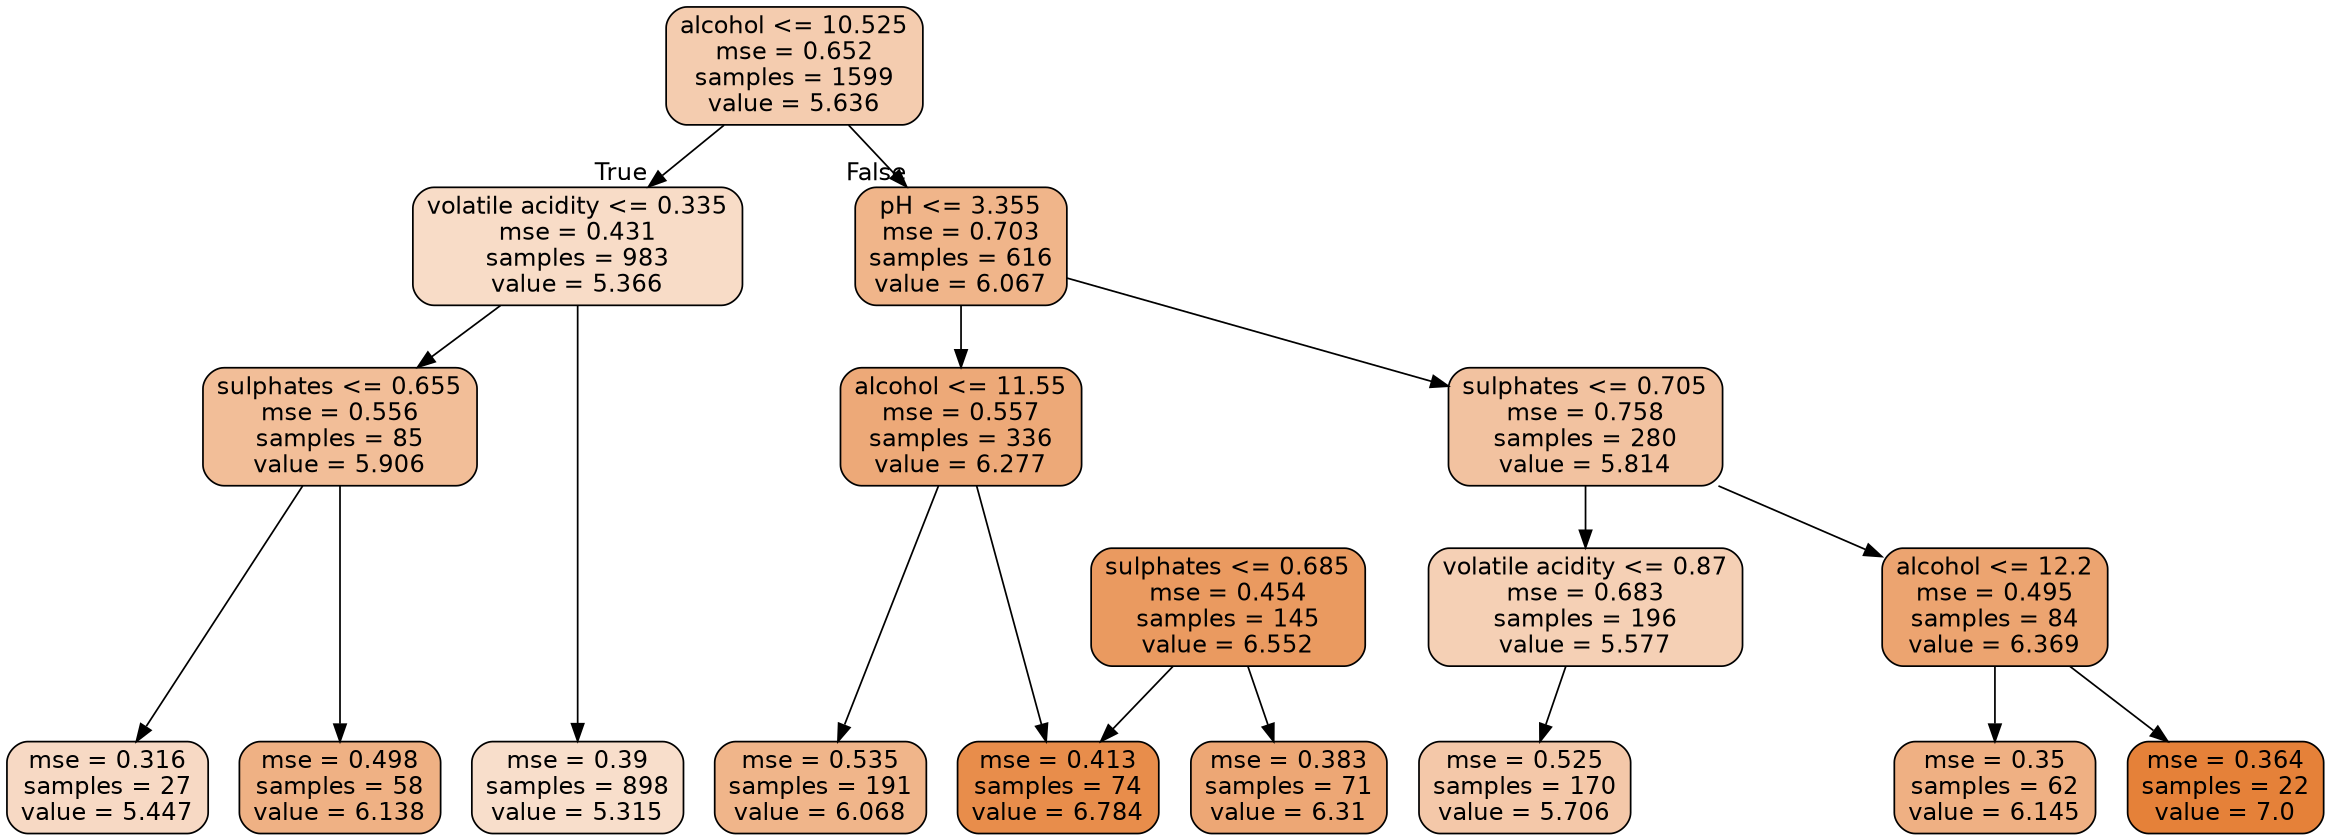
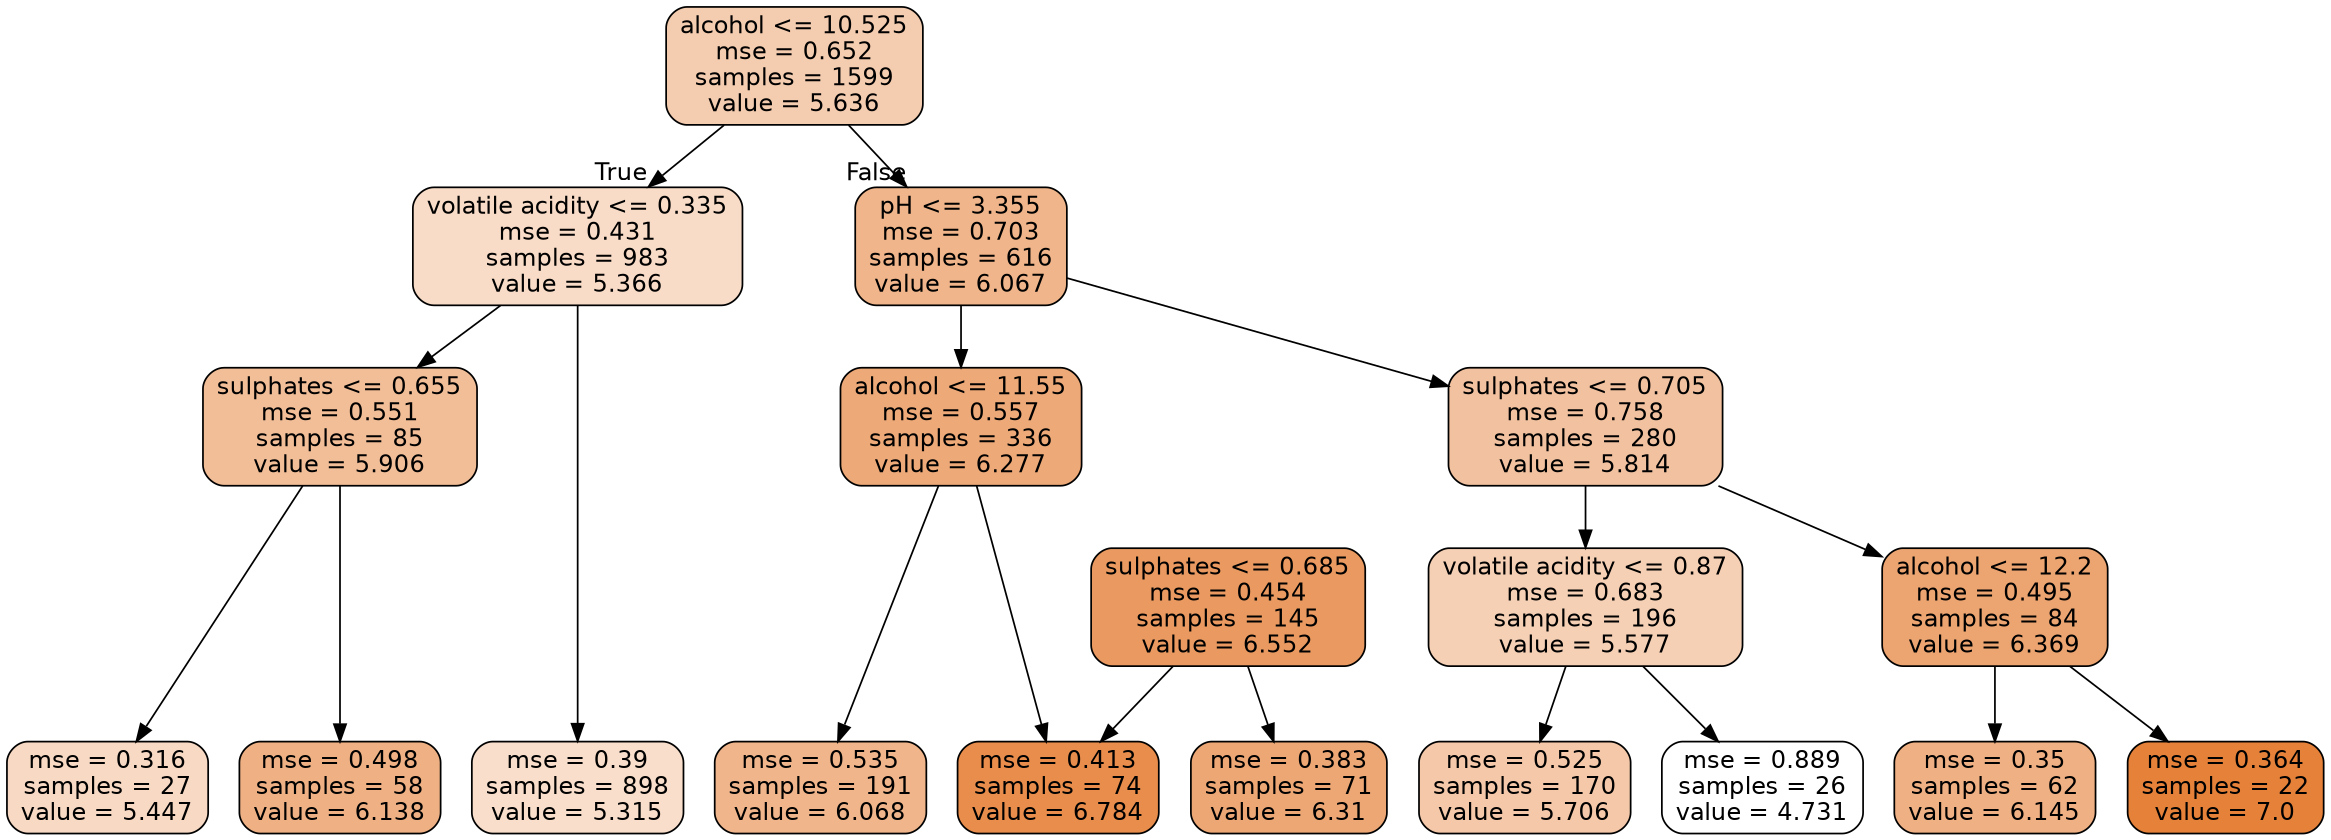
  digraph {
    ranksep=equally
    splines=polyline
    node [color=black fillcolor="#e5813996" fontname=helvetica shape=box style="filled, rounded"]
    edge [fontname=helvetica]
    n1 [fillcolor="#e5813966" label="alcohol <= 10.525\nmse = 0.652\nsamples = 1599\nvalue = 5.636"]
    n2 [fillcolor="#e5813947" label="volatile acidity <= 0.335\nmse = 0.431\nsamples = 983\nvalue = 5.366"]
    n3 [label="pH <= 3.355\nmse = 0.703\nsamples = 616\nvalue = 6.067"]
-   n4 [fillcolor="#e5813984" label="sulphates <= 0.655\nmse = 0.556\nsamples = 85\nvalue = 5.906"]
+   n4 [fillcolor="#e5813984" label="sulphates <= 0.655\nmse = 0.551\nsamples = 85\nvalue = 5.906"]
    n5 [fillcolor="#e58139ae" label="alcohol <= 11.55\nmse = 0.557\nsamples = 336\nvalue = 6.277"]
    n6 [fillcolor="#e581397a" label="sulphates <= 0.705\nmse = 0.758\nsamples = 280\nvalue = 5.814"]
    n7 [fillcolor="#e58139cd" label="sulphates <= 0.685\nmse = 0.454\nsamples = 145\nvalue = 6.552"]
    n8 [fillcolor="#e581395f" label="volatile acidity <= 0.87\nmse = 0.683\nsamples = 196\nvalue = 5.577"]
    n9 [fillcolor="#e58139b8" label="alcohol <= 12.2\nmse = 0.495\nsamples = 84\nvalue = 6.369"]
    n10 [fillcolor="#e581394c" label="mse = 0.316\nsamples = 27\nvalue = 5.447"]
    n11 [fillcolor="#e581399e" label="mse = 0.498\nsamples = 58\nvalue = 6.138"]
    n12 [fillcolor="#e5813942" label="mse = 0.39\nsamples = 898\nvalue = 5.315"]
    n13 [label="mse = 0.535\nsamples = 191\nvalue = 6.068"]
    n14 [fillcolor="#e58139b1" label="mse = 0.383\nsamples = 71\nvalue = 6.31"]
    n15 [fillcolor="#e58139e7" label="mse = 0.413\nsamples = 74\nvalue = 6.784"]
    n16 [fillcolor="#e581396e" label="mse = 0.525\nsamples = 170\nvalue = 5.706"]
+   n17 [fillcolor="#e5813900" label="mse = 0.889\nsamples = 26\nvalue = 4.731"]
    n18 [fillcolor="#e581399f" label="mse = 0.35\nsamples = 62\nvalue = 6.145"]
    n19 [fillcolor="#e58139ff" label="mse = 0.364\nsamples = 22\nvalue = 7.0"]
    subgraph sub_1 {
      rank=same
      n1
    }
    subgraph sub_2 {
      rank=same
      n2
      n3
    }
    subgraph sub_3 {
      rank=same
      n4
      n5
      n6
    }
    subgraph sub_4 {
      rank=same
      n7
      n8
      n9
    }
    subgraph sub_5 {
      rank=same
      n10
      n11
      n12
      n13
      n14
      n15
      n16
+     n17
      n18
      n19
    }
    n1 -> n2 [headlabel=True labelangle=45 labeldistance=2.5]
    n1 -> n3 [headlabel=False labelangle=-45 labeldistance=2.5]
    n2 -> n4
    n2 -> n12
    n3 -> n5
    n3 -> n6
    n4 -> n10
    n4 -> n11
    n5 -> n13
    n5 -> n15
    n6 -> n8
    n6 -> n9
    n7 -> n14
    n7 -> n15
    n8 -> n16
+   n8 -> n17
    n9 -> n18
    n9 -> n19
  }
